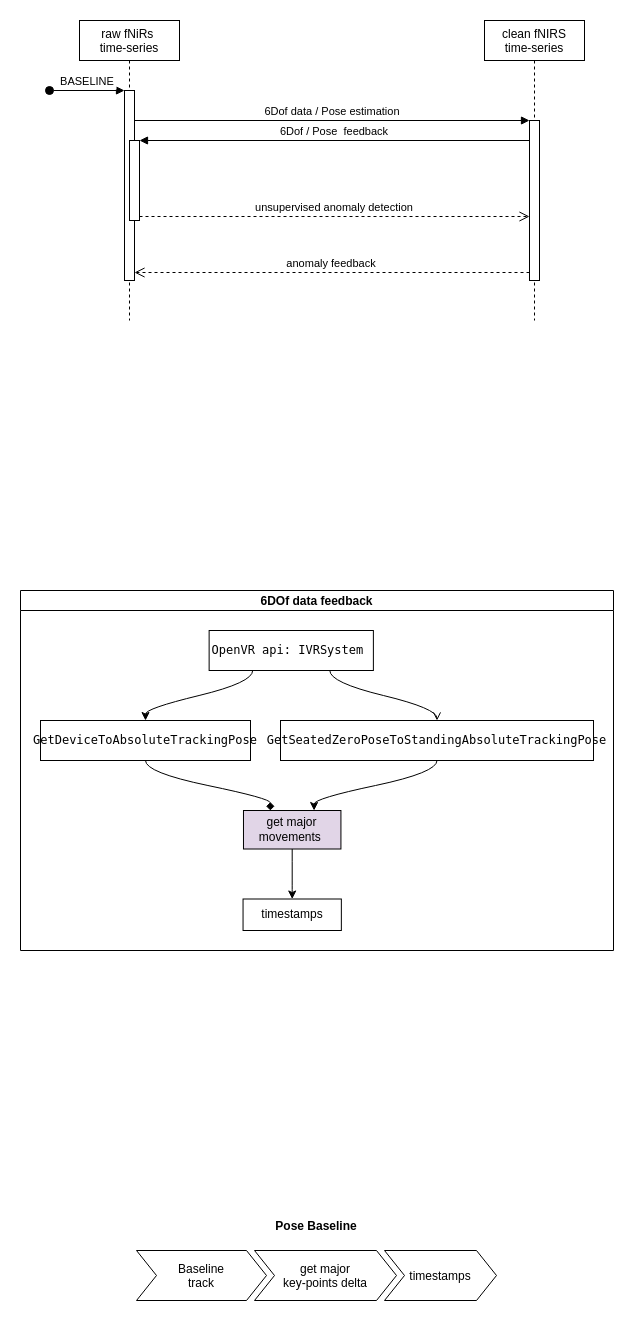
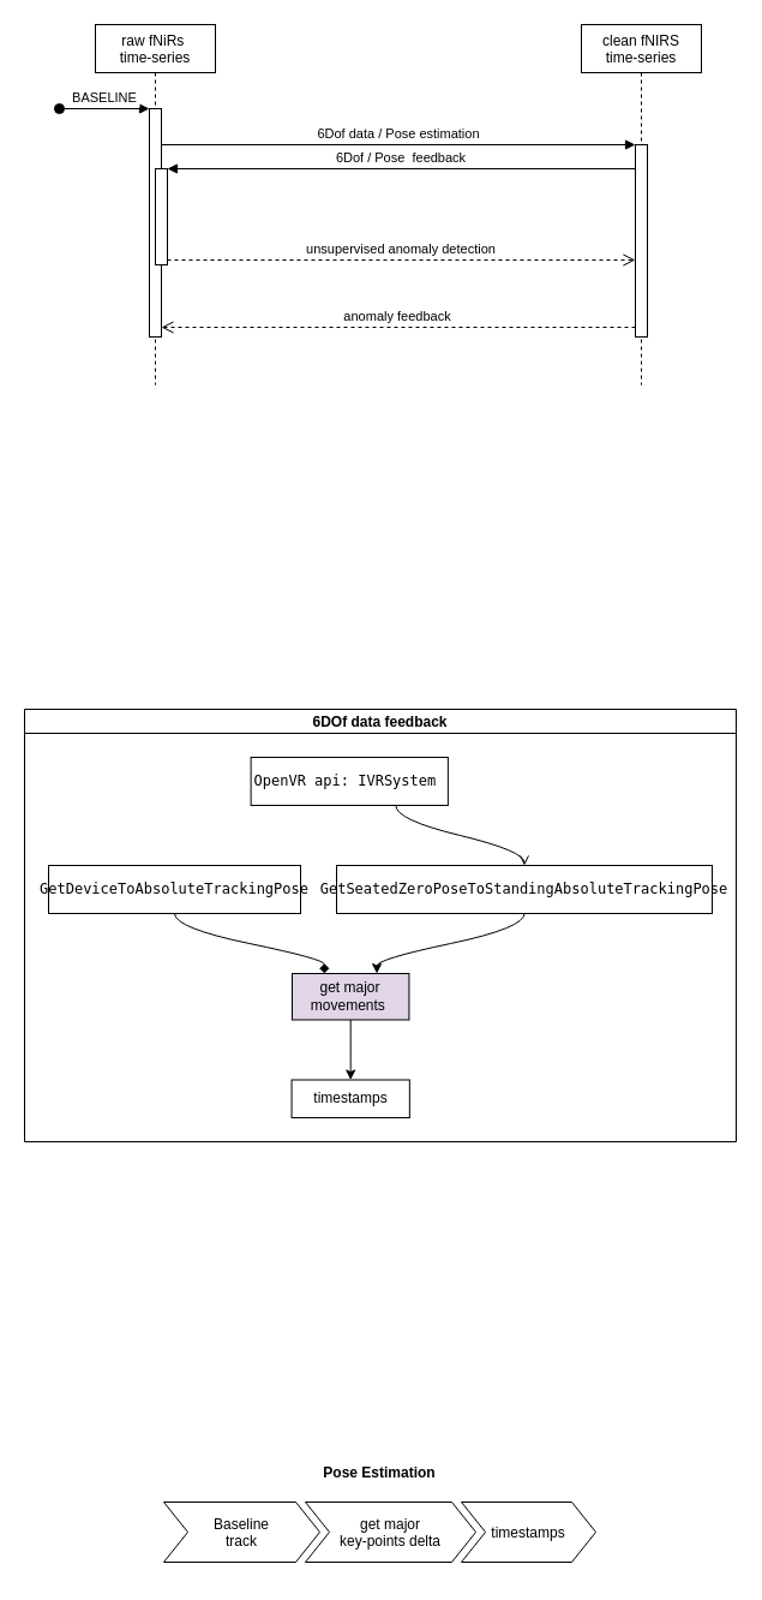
  <mxCell id="0" />
  <mxCell id="1" parent="0" />
  <mxCell id="2" value="raw fNiRs &#10;time-series" style="shape=umlLifeline;perimeter=lifelinePerimeter;container=1;collapsible=0;recursiveResize=0;rounded=0;shadow=0;strokeWidth=1;" parent="1" vertex="1"><mxGeometry x="79" y="20" width="100" height="300" as="geometry" /></mxCell>
  <mxCell id="3" value="" style="points=[];perimeter=orthogonalPerimeter;rounded=0;shadow=0;strokeWidth=1;" parent="2" vertex="1"><mxGeometry x="45" y="70" width="10" height="190" as="geometry" /></mxCell>
  <mxCell id="4" value="BASELINE" style="verticalAlign=bottom;startArrow=oval;endArrow=block;startSize=8;shadow=0;strokeWidth=1;" parent="2" target="3" edge="1"><mxGeometry relative="1" as="geometry"><mxPoint x="-30" y="70" as="sourcePoint" /></mxGeometry></mxCell>
  <mxCell id="5" value="" style="points=[];perimeter=orthogonalPerimeter;rounded=0;shadow=0;strokeWidth=1;" parent="2" vertex="1"><mxGeometry x="50" y="120" width="10" height="80" as="geometry" /></mxCell>
  <mxCell id="6" value="clean fNIRS &#10;time-series" style="shape=umlLifeline;perimeter=lifelinePerimeter;container=1;collapsible=0;recursiveResize=0;rounded=0;shadow=0;strokeWidth=1;" parent="1" vertex="1"><mxGeometry x="484" y="20" width="100" height="300" as="geometry" /></mxCell>
  <mxCell id="7" value="anomaly feedback" style="verticalAlign=bottom;endArrow=open;dashed=1;endSize=8;exitX=0;exitY=0.95;shadow=0;strokeWidth=1;" parent="1" source="11" target="3" edge="1"><mxGeometry relative="1" as="geometry"><mxPoint x="234" y="176" as="targetPoint" /></mxGeometry></mxCell>
  <mxCell id="8" value="6Dof data / Pose estimation" style="verticalAlign=bottom;endArrow=block;entryX=0;entryY=0;shadow=0;strokeWidth=1;" parent="1" source="3" target="11" edge="1"><mxGeometry relative="1" as="geometry"><mxPoint x="234" y="100" as="sourcePoint" /></mxGeometry></mxCell>
  <mxCell id="9" value="6Dof / Pose  feedback" style="verticalAlign=bottom;endArrow=block;entryX=1;entryY=0;shadow=0;strokeWidth=1;" parent="1" source="11" target="5" edge="1"><mxGeometry relative="1" as="geometry"><mxPoint x="199" y="140" as="sourcePoint" /></mxGeometry></mxCell>
  <mxCell id="10" value="unsupervised anomaly detection" style="verticalAlign=bottom;endArrow=open;dashed=1;endSize=8;exitX=1;exitY=0.95;shadow=0;strokeWidth=1;" parent="1" source="5" target="11" edge="1"><mxGeometry relative="1" as="geometry"><mxPoint x="199" y="197" as="targetPoint" /></mxGeometry></mxCell>
  <mxCell id="11" value="" style="points=[];perimeter=orthogonalPerimeter;rounded=0;shadow=0;strokeWidth=1;" parent="1" vertex="1"><mxGeometry x="529" y="120" width="10" height="160" as="geometry" /></mxCell>
  <mxCell id="12" value="6DOf data feedback" style="swimlane;startSize=20;horizontal=1;childLayout=flowLayout;flowOrientation=north;resizable=0;interRankCellSpacing=50;containerType=tree;" vertex="1" parent="1"><mxGeometry x="20" y="590" width="593" height="360" as="geometry" /></mxCell>
  <mxCell id="13" value="&lt;pre&gt;OpenVR api: IVRSystem&amp;nbsp;&lt;/pre&gt;" style="whiteSpace=wrap;html=1;" vertex="1" parent="12"><mxGeometry x="188.625" y="40" width="164.25" height="40" as="geometry" /></mxCell>
  <mxCell id="14" value="&lt;pre&gt;GetDeviceToAbsoluteTrackingPose&lt;/pre&gt;" style="whiteSpace=wrap;html=1;" vertex="1" parent="12"><mxGeometry x="20" y="130" width="210" height="40" as="geometry" /></mxCell>
- <mxCell id="15" value="" style="html=1;curved=1;rounded=0;noEdgeStyle=1;orthogonal=1;" edge="1" parent="12" source="13" target="14"><mxGeometry relative="1" as="geometry"><Array as="points"><mxPoint x="232.188" y="92" /><mxPoint x="125" y="118" /></Array></mxGeometry></mxCell>
  <mxCell id="16" value="&lt;pre&gt;GetSeatedZeroPoseToStandingAbsoluteTrackingPose&lt;/pre&gt;" style="whiteSpace=wrap;html=1;" vertex="1" parent="12"><mxGeometry x="260" y="130" width="313" height="40" as="geometry" /></mxCell>
  <mxCell id="17" value="" style="html=1;curved=1;rounded=0;noEdgeStyle=1;orthogonal=1;endArrow=open;" edge="1" parent="12" source="13" target="16"><mxGeometry relative="1" as="geometry"><Array as="points"><mxPoint x="309.312" y="92" /><mxPoint x="416.5" y="118" /></Array></mxGeometry></mxCell>
  <mxCell id="18" value="get major movements&amp;nbsp;" style="whiteSpace=wrap;html=1;fillColor=#e1d5e7;" vertex="1" parent="12"><mxGeometry x="222.979" y="220" width="97.45" height="38.5" as="geometry" /></mxCell>
  <mxCell id="19" value="" style="html=1;curved=1;rounded=0;noEdgeStyle=1;orthogonal=1;endArrow=diamond;" edge="1" parent="12" source="14" target="18"><mxGeometry relative="1" as="geometry"><Array as="points"><mxPoint x="125" y="182" /><mxPoint x="249.841" y="208" /></Array></mxGeometry></mxCell>
  <mxCell id="20" value="" style="html=1;curved=1;rounded=0;noEdgeStyle=1;orthogonal=1;" edge="1" parent="12" source="16" target="18"><mxGeometry relative="1" as="geometry"><Array as="points"><mxPoint x="416.5" y="182" /><mxPoint x="293.566" y="208" /></Array></mxGeometry></mxCell>
  <mxCell id="21" value="" style="html=1;curved=1;rounded=0;noEdgeStyle=1;orthogonal=1;" edge="1" target="22" source="18" parent="12"><mxGeometry relative="1" as="geometry"><mxPoint x="425" y="910" as="sourcePoint" /><Array as="points"><mxPoint x="271.704" y="270.5" /><mxPoint x="271.704" y="296.5" /></Array></mxGeometry></mxCell>
  <mxCell id="22" value="&lt;span&gt;timestamps&lt;/span&gt;" style="whiteSpace=wrap;html=1;" vertex="1" parent="12"><mxGeometry x="222.554" y="308.5" width="98.3" height="31.5" as="geometry" /></mxCell>
- <mxCell id="23" value="Pose Baseline" style="swimlane;childLayout=stackLayout;horizontal=1;fillColor=none;horizontalStack=1;resizeParent=1;resizeParentMax=0;resizeLast=0;collapsible=0;strokeColor=none;stackBorder=10;stackSpacing=-12;resizable=1;align=center;points=[];fontColor=#000000;startSize=30;" vertex="1" parent="1"><mxGeometry x="126" y="1210" width="380" height="100" as="geometry" /></mxCell>
+ <mxCell id="23" value="Pose Estimation" style="swimlane;childLayout=stackLayout;horizontal=1;fillColor=none;horizontalStack=1;resizeParent=1;resizeParentMax=0;resizeLast=0;collapsible=0;strokeColor=none;stackBorder=10;stackSpacing=-12;resizable=1;align=center;points=[];fontColor=#000000;startSize=30;" vertex="1" parent="1"><mxGeometry x="126" y="1210" width="380" height="100" as="geometry" /></mxCell>
  <mxCell id="24" value="Baseline &#10;track" style="shape=step;perimeter=stepPerimeter;fixedSize=1;points=[];align=center;" vertex="1" parent="23"><mxGeometry x="10" y="40" width="130" height="50" as="geometry" /></mxCell>
  <mxCell id="25" value="get major &#10;key-points delta" style="shape=step;perimeter=stepPerimeter;fixedSize=1;points=[];" vertex="1" parent="23"><mxGeometry x="128" y="40" width="142" height="50" as="geometry" /></mxCell>
  <mxCell id="26" value="timestamps" style="shape=step;perimeter=stepPerimeter;fixedSize=1;points=[];" vertex="1" parent="23"><mxGeometry x="258" y="40" width="112" height="50" as="geometry" /></mxCell>
